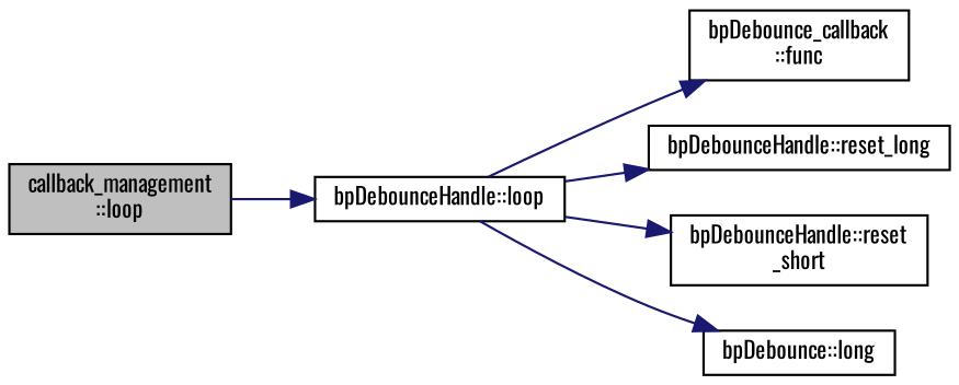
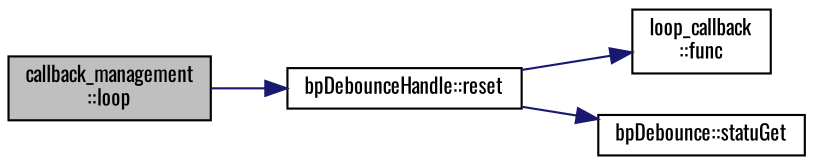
  digraph {
    fontname=Oswald
    rankdir=LR
    node [color=black fillcolor=white fontname=Oswald fontsize=10 shape=record style=filled]
    edge [color=midnightblue fontname=Oswald fontsize=10 labelfontname=Helvetica labelfontsize=10 style=solid]
    n1 [fillcolor=grey75 fontcolor=black height=0.2 label="callback_management\l::loop" width=0.4]
-   n2 [height=0.2 label="bpDebounceHandle::loop" width=0.4]
-   n3 [height=0.2 label="bpDebounce_callback\l::func" width=0.4]
-   n4 [height=0.2 label="bpDebounceHandle::reset_long" width=0.4]
-   n5 [height=0.2 label="bpDebounceHandle::reset\l_short" width=0.4]
-   n6 [height=0.2 label="bpDebounce::long" width=0.4]
+   n2 [height=0.2 label="bpDebounceHandle::reset" width=0.4]
+   n3 [height=0.2 label="loop_callback\l::func" width=0.4]
+   n6 [height=0.2 label="bpDebounce::statuGet" width=0.4]
    n1 -> n2
    n2 -> n3
-   n2 -> n4
-   n2 -> n5
    n2 -> n6
  }
